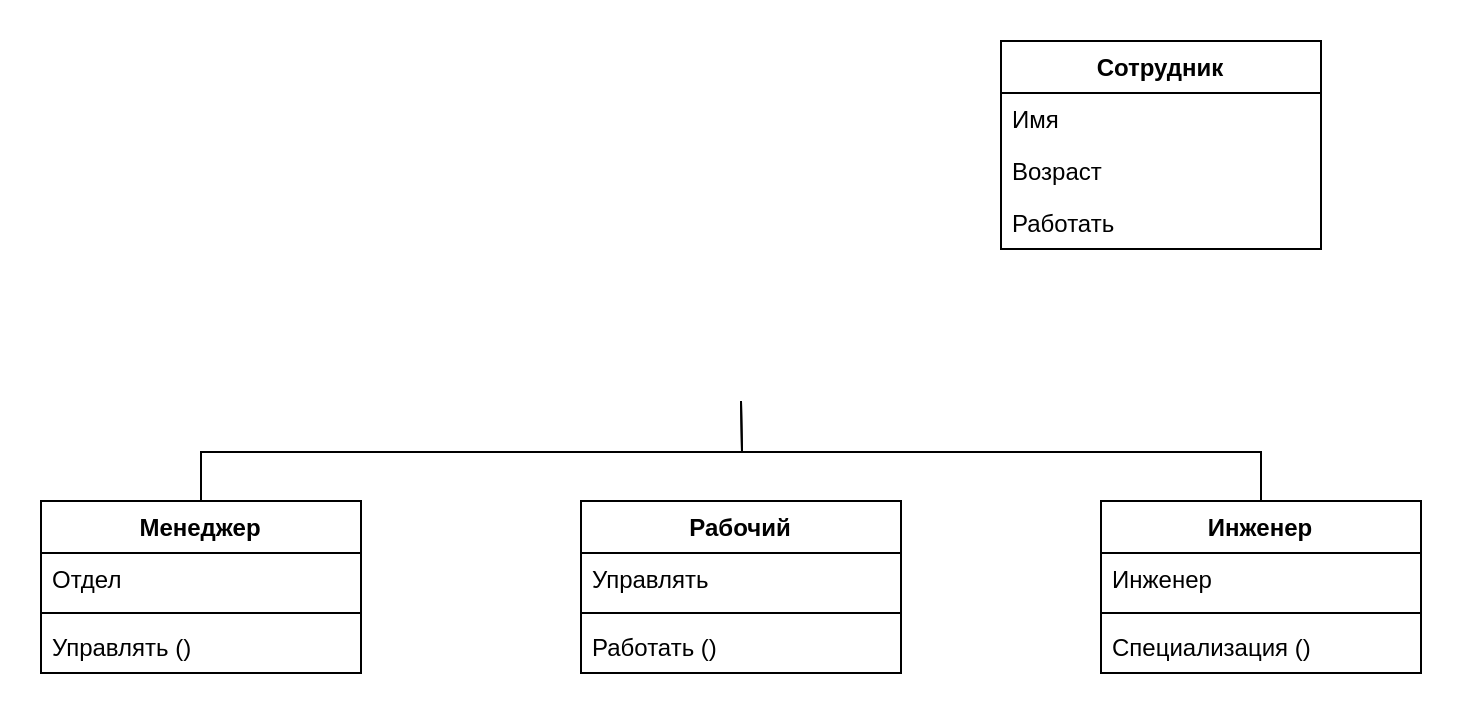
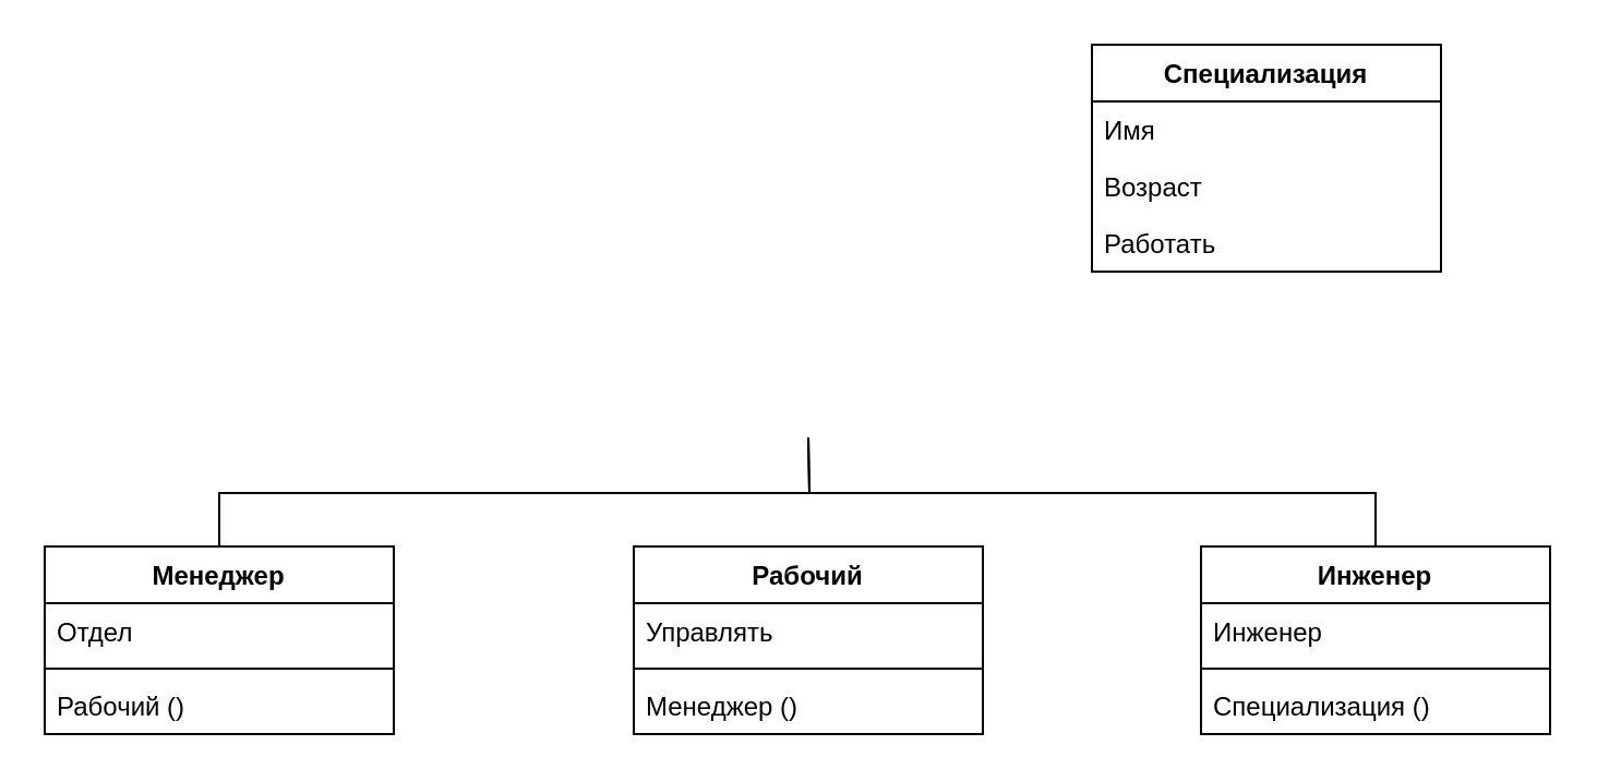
  <mxCell id="0" />
  <mxCell id="1" parent="0" />
- <mxCell id="2" value="Сотрудник" style="swimlane;fontStyle=1;align=center;verticalAlign=top;childLayout=stackLayout;horizontal=1;startSize=26;horizontalStack=0;resizeParent=1;resizeParentMax=0;resizeLast=0;collapsible=1;marginBottom=0;whiteSpace=wrap;html=1;" vertex="1" parent="1"><mxGeometry x="500" y="20" width="160" height="104" as="geometry" /></mxCell>
+ <mxCell id="2" value="Специализация" style="swimlane;fontStyle=1;align=center;verticalAlign=top;childLayout=stackLayout;horizontal=1;startSize=26;horizontalStack=0;resizeParent=1;resizeParentMax=0;resizeLast=0;collapsible=1;marginBottom=0;whiteSpace=wrap;html=1;" vertex="1" parent="1"><mxGeometry x="500" y="20" width="160" height="104" as="geometry" /></mxCell>
  <mxCell id="3" value="Имя" style="text;strokeColor=none;fillColor=none;align=left;verticalAlign=top;spacingLeft=4;spacingRight=4;overflow=hidden;rotatable=0;points=[[0,0.5],[1,0.5]];portConstraint=eastwest;whiteSpace=wrap;html=1;" vertex="1" parent="2"><mxGeometry y="26" width="160" height="26" as="geometry" /></mxCell>
  <mxCell id="4" value="Возраст" style="text;strokeColor=none;fillColor=none;align=left;verticalAlign=top;spacingLeft=4;spacingRight=4;overflow=hidden;rotatable=0;points=[[0,0.5],[1,0.5]];portConstraint=eastwest;whiteSpace=wrap;html=1;" vertex="1" parent="2"><mxGeometry y="52" width="160" height="26" as="geometry" /></mxCell>
  <mxCell id="5" value="Работать" style="text;strokeColor=none;fillColor=none;align=left;verticalAlign=top;spacingLeft=4;spacingRight=4;overflow=hidden;rotatable=0;points=[[0,0.5],[1,0.5]];portConstraint=eastwest;whiteSpace=wrap;html=1;" vertex="1" parent="2"><mxGeometry y="78" width="160" height="26" as="geometry" /></mxCell>
  <mxCell id="6" style="edgeStyle=orthogonalEdgeStyle;rounded=0;orthogonalLoop=1;jettySize=auto;html=1;exitX=0.5;exitY=0;exitDx=0;exitDy=0;endArrow=none;endFill=0;" edge="1" parent="1" source="7"><mxGeometry relative="1" as="geometry"><mxPoint x="370" y="200" as="targetPoint" /></mxGeometry></mxCell>
  <mxCell id="7" value="Менеджер" style="swimlane;fontStyle=1;align=center;verticalAlign=top;childLayout=stackLayout;horizontal=1;startSize=26;horizontalStack=0;resizeParent=1;resizeParentMax=0;resizeLast=0;collapsible=1;marginBottom=0;whiteSpace=wrap;html=1;" vertex="1" parent="1"><mxGeometry x="20" y="250" width="160" height="86" as="geometry" /></mxCell>
  <mxCell id="8" value="Отдел" style="text;strokeColor=none;fillColor=none;align=left;verticalAlign=top;spacingLeft=4;spacingRight=4;overflow=hidden;rotatable=0;points=[[0,0.5],[1,0.5]];portConstraint=eastwest;whiteSpace=wrap;html=1;" vertex="1" parent="7"><mxGeometry y="26" width="160" height="26" as="geometry" /></mxCell>
  <mxCell id="9" value="" style="line;strokeWidth=1;fillColor=none;align=left;verticalAlign=middle;spacingTop=-1;spacingLeft=3;spacingRight=3;rotatable=0;labelPosition=right;points=[];portConstraint=eastwest;strokeColor=inherit;" vertex="1" parent="7"><mxGeometry y="52" width="160" height="8" as="geometry" /></mxCell>
- <mxCell id="10" value="Управлять ()" style="text;strokeColor=none;fillColor=none;align=left;verticalAlign=top;spacingLeft=4;spacingRight=4;overflow=hidden;rotatable=0;points=[[0,0.5],[1,0.5]];portConstraint=eastwest;whiteSpace=wrap;html=1;" vertex="1" parent="7"><mxGeometry y="60" width="160" height="26" as="geometry" /></mxCell>
+ <mxCell id="10" value="Рабочий ()" style="text;strokeColor=none;fillColor=none;align=left;verticalAlign=top;spacingLeft=4;spacingRight=4;overflow=hidden;rotatable=0;points=[[0,0.5],[1,0.5]];portConstraint=eastwest;whiteSpace=wrap;html=1;" vertex="1" parent="7"><mxGeometry y="60" width="160" height="26" as="geometry" /></mxCell>
  <mxCell id="11" value="Рабочий" style="swimlane;fontStyle=1;align=center;verticalAlign=top;childLayout=stackLayout;horizontal=1;startSize=26;horizontalStack=0;resizeParent=1;resizeParentMax=0;resizeLast=0;collapsible=1;marginBottom=0;whiteSpace=wrap;html=1;" vertex="1" parent="1"><mxGeometry x="290" y="250" width="160" height="86" as="geometry" /></mxCell>
  <mxCell id="12" value="Управлять" style="text;strokeColor=none;fillColor=none;align=left;verticalAlign=top;spacingLeft=4;spacingRight=4;overflow=hidden;rotatable=0;points=[[0,0.5],[1,0.5]];portConstraint=eastwest;whiteSpace=wrap;html=1;" vertex="1" parent="11"><mxGeometry y="26" width="160" height="26" as="geometry" /></mxCell>
  <mxCell id="13" value="" style="line;strokeWidth=1;fillColor=none;align=left;verticalAlign=middle;spacingTop=-1;spacingLeft=3;spacingRight=3;rotatable=0;labelPosition=right;points=[];portConstraint=eastwest;strokeColor=inherit;" vertex="1" parent="11"><mxGeometry y="52" width="160" height="8" as="geometry" /></mxCell>
- <mxCell id="14" value="Работать ()" style="text;strokeColor=none;fillColor=none;align=left;verticalAlign=top;spacingLeft=4;spacingRight=4;overflow=hidden;rotatable=0;points=[[0,0.5],[1,0.5]];portConstraint=eastwest;whiteSpace=wrap;html=1;" vertex="1" parent="11"><mxGeometry y="60" width="160" height="26" as="geometry" /></mxCell>
+ <mxCell id="14" value="Менеджер ()" style="text;strokeColor=none;fillColor=none;align=left;verticalAlign=top;spacingLeft=4;spacingRight=4;overflow=hidden;rotatable=0;points=[[0,0.5],[1,0.5]];portConstraint=eastwest;whiteSpace=wrap;html=1;" vertex="1" parent="11"><mxGeometry y="60" width="160" height="26" as="geometry" /></mxCell>
  <mxCell id="15" style="edgeStyle=orthogonalEdgeStyle;rounded=0;orthogonalLoop=1;jettySize=auto;html=1;exitX=0.5;exitY=0;exitDx=0;exitDy=0;endArrow=none;endFill=0;" edge="1" parent="1" source="16"><mxGeometry relative="1" as="geometry"><mxPoint x="370" y="200" as="targetPoint" /></mxGeometry></mxCell>
  <mxCell id="16" value="Инженер" style="swimlane;fontStyle=1;align=center;verticalAlign=top;childLayout=stackLayout;horizontal=1;startSize=26;horizontalStack=0;resizeParent=1;resizeParentMax=0;resizeLast=0;collapsible=1;marginBottom=0;whiteSpace=wrap;html=1;" vertex="1" parent="1"><mxGeometry x="550" y="250" width="160" height="86" as="geometry" /></mxCell>
  <mxCell id="17" value="Инженер" style="text;strokeColor=none;fillColor=none;align=left;verticalAlign=top;spacingLeft=4;spacingRight=4;overflow=hidden;rotatable=0;points=[[0,0.5],[1,0.5]];portConstraint=eastwest;whiteSpace=wrap;html=1;" vertex="1" parent="16"><mxGeometry y="26" width="160" height="26" as="geometry" /></mxCell>
  <mxCell id="18" value="" style="line;strokeWidth=1;fillColor=none;align=left;verticalAlign=middle;spacingTop=-1;spacingLeft=3;spacingRight=3;rotatable=0;labelPosition=right;points=[];portConstraint=eastwest;strokeColor=inherit;" vertex="1" parent="16"><mxGeometry y="52" width="160" height="8" as="geometry" /></mxCell>
  <mxCell id="19" value="Специализация ()" style="text;strokeColor=none;fillColor=none;align=left;verticalAlign=top;spacingLeft=4;spacingRight=4;overflow=hidden;rotatable=0;points=[[0,0.5],[1,0.5]];portConstraint=eastwest;whiteSpace=wrap;html=1;" vertex="1" parent="16"><mxGeometry y="60" width="160" height="26" as="geometry" /></mxCell>
